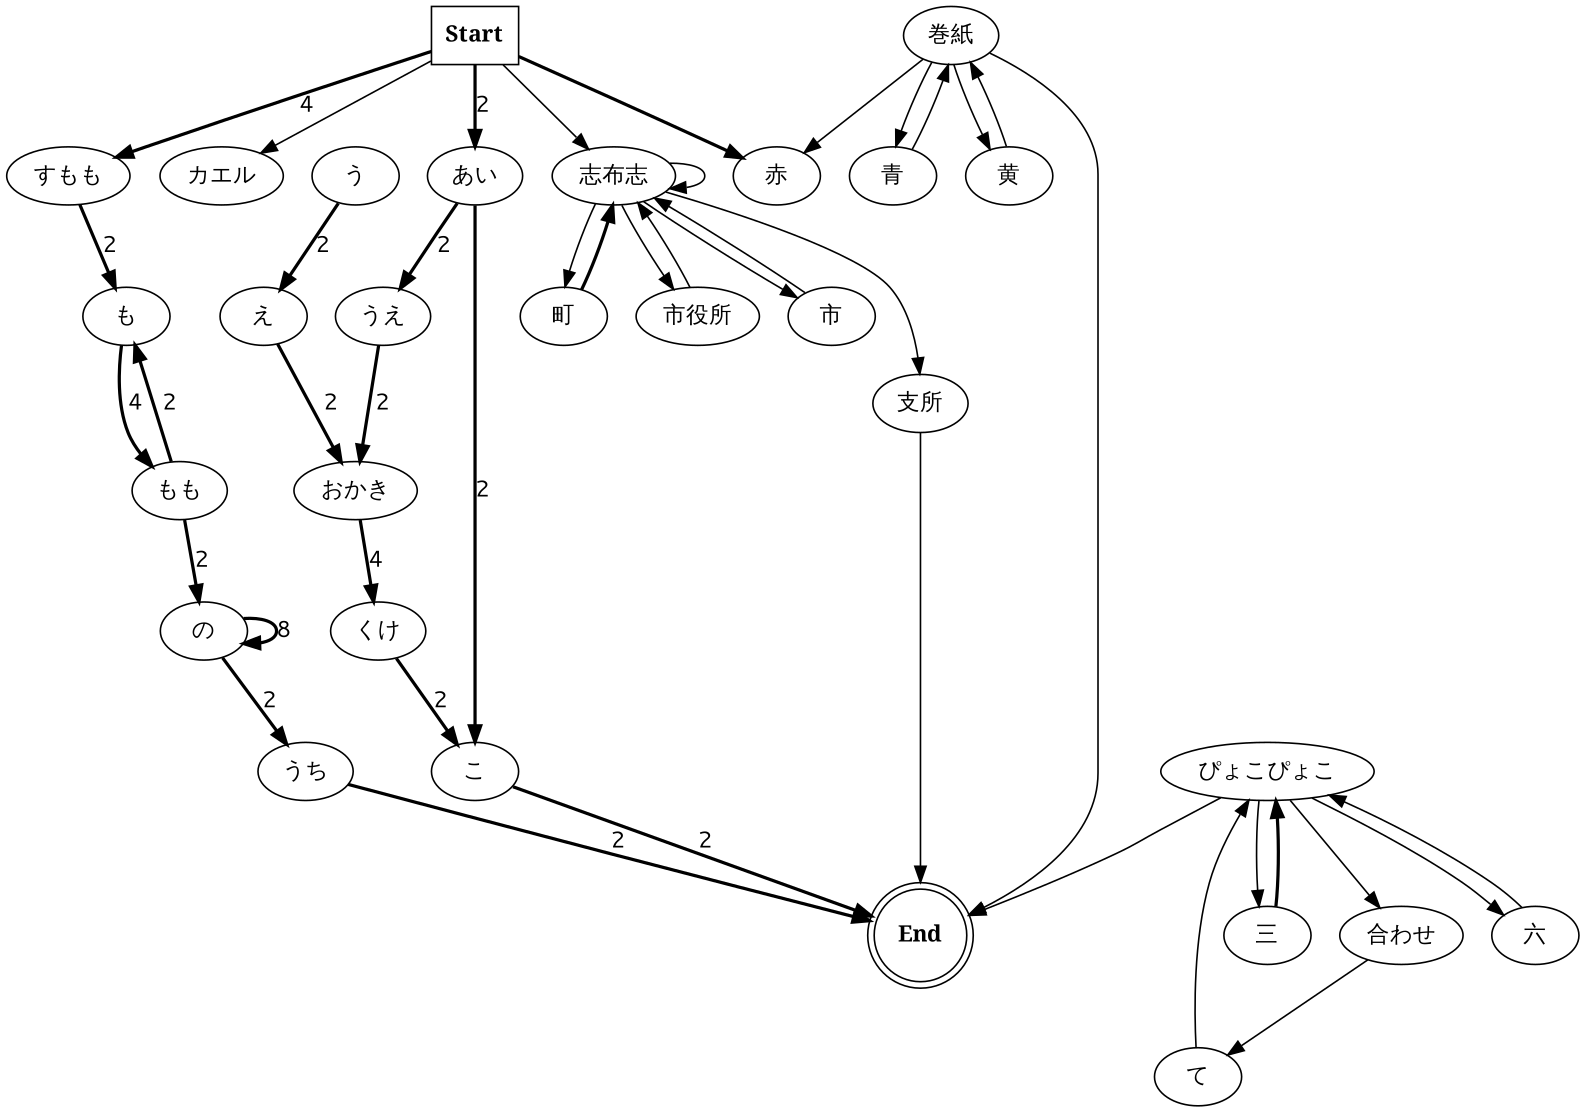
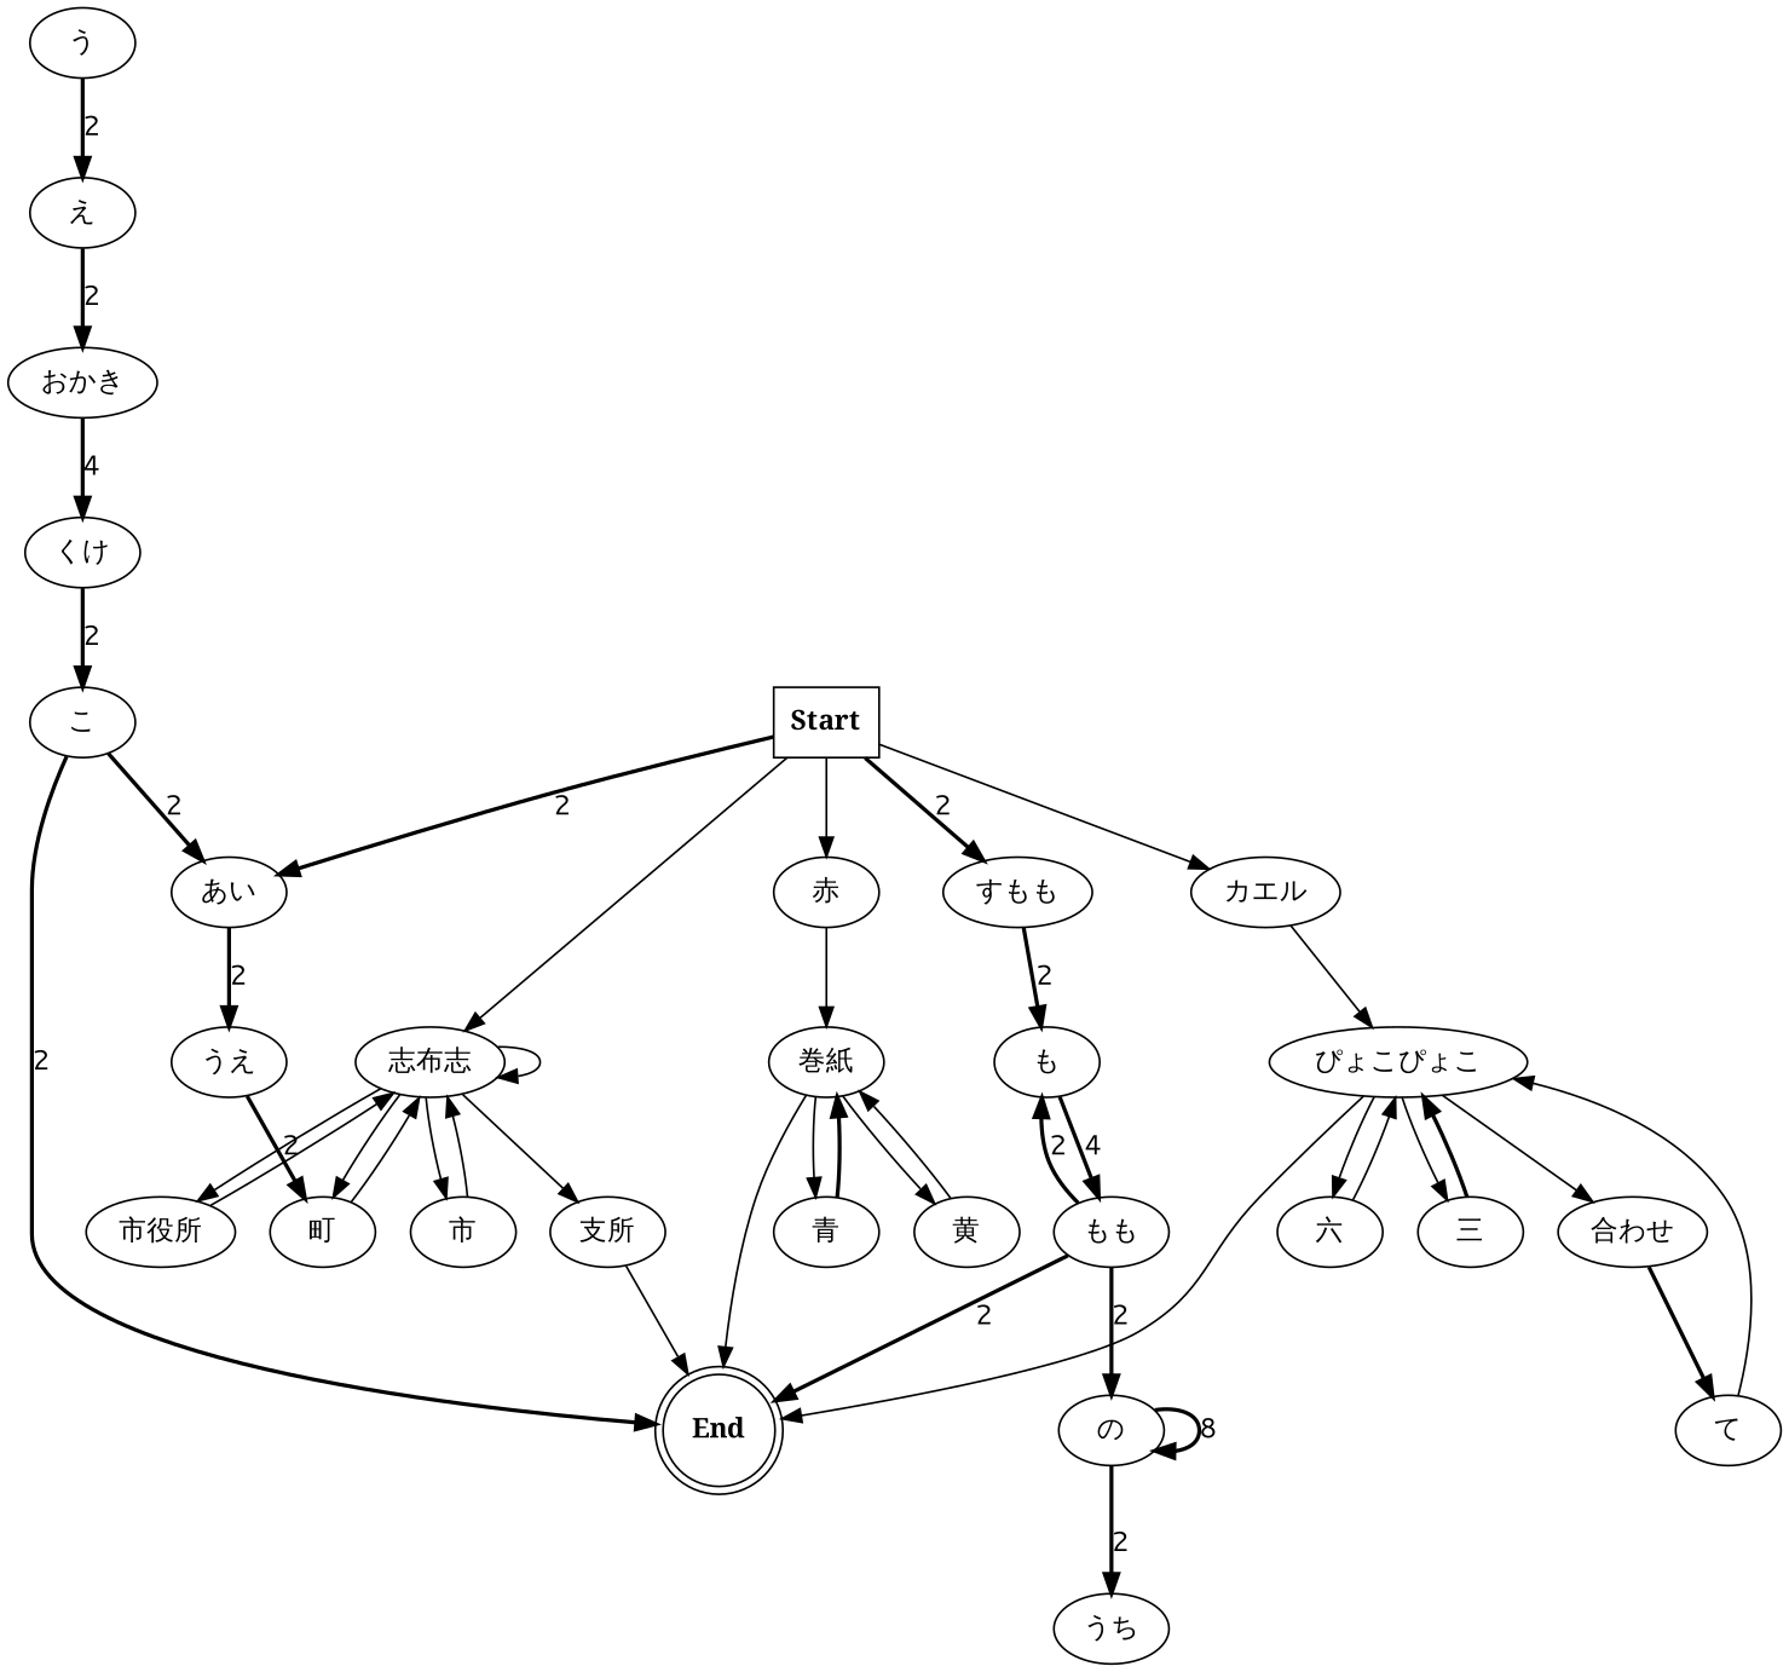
  digraph {
    node [fontname="MS UI Gothic"]
    edge [fontname="MS UI Gothic"]
    n1 [fontname=bold label=Start shape=box]
    "カエル"
    "赤"
    "すもも"
    "志布志"
    "あい"
    "ぴょこぴょこ"
    "巻紙"
    "も"
    "支所"
    "町"
    "市役所"
    "市"
    "うえ"
    n15 [fontname=bold label=End shape=doublecircle]
    "おかき"
    "くけ"
    "こ"
    "て"
    "三"
    "合わせ"
    "六"
    "もも"
    "の"
    "うち"
    "青"
    "黄"
    "え"
    "う"
    n1 -> "カエル"
-   n1 -> "赤" [style=bold]
-   n1 -> "すもも" [label=4 style=bold]
+   n1 -> "赤"
+   n1 -> "すもも" [label=2 style=bold]
    n1 -> "志布志"
    n1 -> "あい" [label=2 style=bold]
-   "巻紙" -> "赤"
+   "カエル" -> "ぴょこぴょこ"
+   "赤" -> "巻紙"
    "すもも" -> "も" [label=2 style=bold]
    "志布志" -> "志布志"
    "志布志" -> "支所"
    "志布志" -> "町"
    "志布志" -> "市役所"
    "志布志" -> "市"
    "あい" -> "うえ" [label=2 style=bold]
    "ぴょこぴょこ" -> n15
    "ぴょこぴょこ" -> "三"
    "ぴょこぴょこ" -> "合わせ"
    "ぴょこぴょこ" -> "六"
    "巻紙" -> n15
    "巻紙" -> "青"
    "巻紙" -> "黄"
    "も" -> "もも" [label=4 style=bold]
    "支所" -> n15
-   "町" -> "志布志" [style=bold]
+   "町" -> "志布志"
    "市役所" -> "志布志"
    "市" -> "志布志"
-   "うえ" -> "おかき" [label=2 style=bold]
+   "うえ" -> "町" [label=2 style=bold]
    "おかき" -> "くけ" [label=4 style=bold]
    "くけ" -> "こ" [label=2 style=bold]
-   "あい" -> "こ" [label=2 style=bold]
+   "こ" -> "あい" [label=2 style=bold]
    "こ" -> n15 [label=2 style=bold]
    "て" -> "ぴょこぴょこ"
    "三" -> "ぴょこぴょこ" [style=bold]
-   "合わせ" -> "て"
+   "合わせ" -> "て" [style=bold]
    "六" -> "ぴょこぴょこ"
    "もも" -> "も" [label=2 style=bold]
    "もも" -> "の" [label=2 style=bold]
    "の" -> "の" [label=8 style=bold]
    "の" -> "うち" [label=2 style=bold]
-   "うち" -> n15 [label=2 style=bold]
-   "青" -> "巻紙"
+   "もも" -> n15 [label=2 style=bold]
+   "青" -> "巻紙" [style=bold]
    "黄" -> "巻紙"
    "え" -> "おかき" [label=2 style=bold]
    "う" -> "え" [label=2 style=bold]
  }
